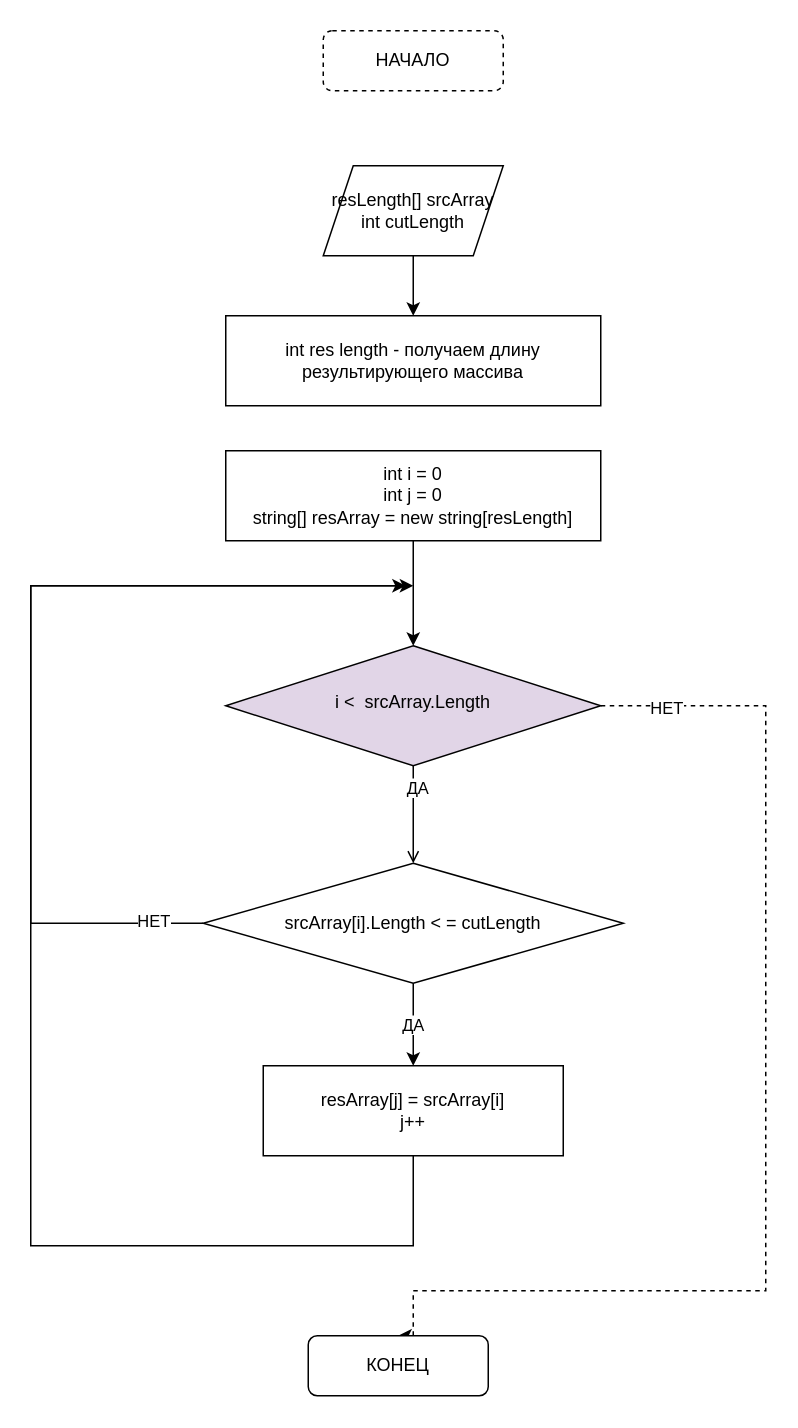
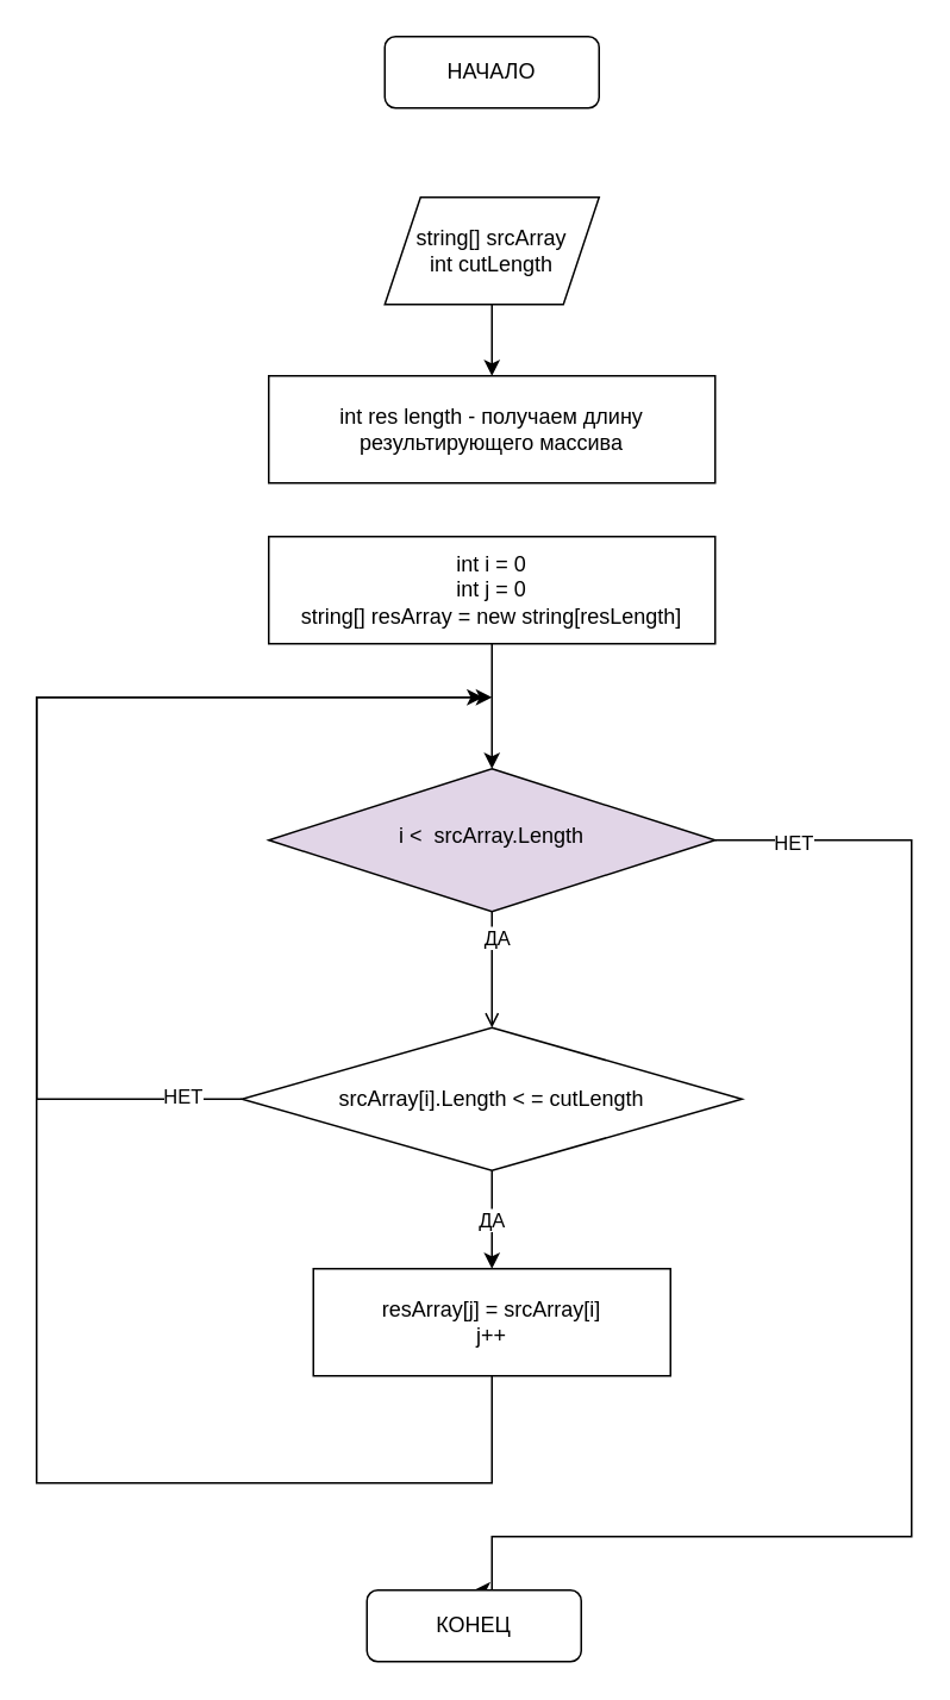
  <mxCell id="0" />
  <mxCell id="1" parent="0" />
- <mxCell id="2" value="НАЧАЛО" style="rounded=1;whiteSpace=wrap;html=1;fontSize=12;glass=0;strokeWidth=1;shadow=0;dashed=1;" parent="1" vertex="1"><mxGeometry x="215" y="20" width="120" height="40" as="geometry" /></mxCell>
+ <mxCell id="2" value="НАЧАЛО" style="rounded=1;whiteSpace=wrap;html=1;fontSize=12;glass=0;strokeWidth=1;shadow=0;" parent="1" vertex="1"><mxGeometry x="215" y="20" width="120" height="40" as="geometry" /></mxCell>
  <mxCell id="3" style="edgeStyle=orthogonalEdgeStyle;rounded=0;orthogonalLoop=1;jettySize=auto;html=1;exitX=0.5;exitY=1;exitDx=0;exitDy=0;entryX=0.5;entryY=0;entryDx=0;entryDy=0;endArrow=open;" edge="1" parent="1" source="7" target="17"><mxGeometry relative="1" as="geometry" /></mxCell>
  <mxCell id="4" value="ДА" style="edgeLabel;html=1;align=center;verticalAlign=middle;resizable=0;points=[];" vertex="1" connectable="0" parent="3"><mxGeometry x="-0.584" y="2" relative="1" as="geometry"><mxPoint as="offset" /></mxGeometry></mxCell>
- <mxCell id="5" style="edgeStyle=orthogonalEdgeStyle;rounded=0;orthogonalLoop=1;jettySize=auto;html=1;exitX=1;exitY=0.5;exitDx=0;exitDy=0;entryX=0.5;entryY=0;entryDx=0;entryDy=0;dashed=1;" edge="1" parent="1" source="7" target="8"><mxGeometry relative="1" as="geometry"><Array as="points"><mxPoint x="510" y="470" /><mxPoint x="510" y="860" /><mxPoint x="275" y="860" /></Array></mxGeometry></mxCell>
+ <mxCell id="5" style="edgeStyle=orthogonalEdgeStyle;rounded=0;orthogonalLoop=1;jettySize=auto;html=1;exitX=1;exitY=0.5;exitDx=0;exitDy=0;entryX=0.5;entryY=0;entryDx=0;entryDy=0;" edge="1" parent="1" source="7" target="8"><mxGeometry relative="1" as="geometry"><Array as="points"><mxPoint x="510" y="470" /><mxPoint x="510" y="860" /><mxPoint x="275" y="860" /></Array></mxGeometry></mxCell>
  <mxCell id="6" value="НЕТ" style="edgeLabel;html=1;align=center;verticalAlign=middle;resizable=0;points=[];" vertex="1" connectable="0" parent="5"><mxGeometry x="-0.888" y="-1" relative="1" as="geometry"><mxPoint as="offset" /></mxGeometry></mxCell>
  <mxCell id="7" value="i &amp;lt;&amp;nbsp; srcArray.Length" style="rhombus;whiteSpace=wrap;html=1;shadow=0;fontFamily=Helvetica;fontSize=12;align=center;strokeWidth=1;spacing=6;spacingTop=-4;fillColor=#e1d5e7;" parent="1" vertex="1"><mxGeometry x="150" y="430" width="250" height="80" as="geometry" /></mxCell>
  <mxCell id="8" value="КОНЕЦ" style="rounded=1;whiteSpace=wrap;html=1;fontSize=12;glass=0;strokeWidth=1;shadow=0;" parent="1" vertex="1"><mxGeometry x="205" y="890" width="120" height="40" as="geometry" /></mxCell>
  <mxCell id="9" style="edgeStyle=orthogonalEdgeStyle;rounded=0;orthogonalLoop=1;jettySize=auto;html=1;exitX=0.5;exitY=1;exitDx=0;exitDy=0;" edge="1" parent="1" source="10" target="11"><mxGeometry relative="1" as="geometry" /></mxCell>
- <mxCell id="10" value="resLength[] srcArray&lt;br&gt;int cutLength" style="shape=parallelogram;perimeter=parallelogramPerimeter;whiteSpace=wrap;html=1;fixedSize=1;" vertex="1" parent="1"><mxGeometry x="215" y="110" width="120" height="60" as="geometry" /></mxCell>
+ <mxCell id="10" value="string[] srcArray&lt;br&gt;int cutLength" style="shape=parallelogram;perimeter=parallelogramPerimeter;whiteSpace=wrap;html=1;fixedSize=1;" vertex="1" parent="1"><mxGeometry x="215" y="110" width="120" height="60" as="geometry" /></mxCell>
  <mxCell id="11" value="int res length - получаем длину результирующего массива" style="rounded=0;whiteSpace=wrap;html=1;" vertex="1" parent="1"><mxGeometry x="150" y="210" width="250" height="60" as="geometry" /></mxCell>
  <mxCell id="12" style="edgeStyle=orthogonalEdgeStyle;rounded=0;orthogonalLoop=1;jettySize=auto;html=1;exitX=0.5;exitY=1;exitDx=0;exitDy=0;entryX=0.5;entryY=0;entryDx=0;entryDy=0;" edge="1" parent="1" source="13" target="7"><mxGeometry relative="1" as="geometry" /></mxCell>
  <mxCell id="13" value="int i = 0&lt;br&gt;int j = 0&lt;br&gt;string[] resArray = new string[resLength]" style="rounded=0;whiteSpace=wrap;html=1;" vertex="1" parent="1"><mxGeometry x="150" y="300" width="250" height="60" as="geometry" /></mxCell>
  <mxCell id="14" value="ДА" style="edgeStyle=orthogonalEdgeStyle;rounded=0;orthogonalLoop=1;jettySize=auto;html=1;exitX=0.5;exitY=1;exitDx=0;exitDy=0;entryX=0.5;entryY=0;entryDx=0;entryDy=0;" edge="1" parent="1" source="17" target="19"><mxGeometry relative="1" as="geometry" /></mxCell>
  <mxCell id="15" style="edgeStyle=orthogonalEdgeStyle;rounded=0;orthogonalLoop=1;jettySize=auto;html=1;exitX=0;exitY=0.5;exitDx=0;exitDy=0;" edge="1" parent="1" source="17"><mxGeometry relative="1" as="geometry"><mxPoint x="270" y="390" as="targetPoint" /><Array as="points"><mxPoint x="20" y="615" /><mxPoint x="20" y="390" /></Array></mxGeometry></mxCell>
  <mxCell id="16" value="НЕТ" style="edgeLabel;html=1;align=center;verticalAlign=middle;resizable=0;points=[];" vertex="1" connectable="0" parent="15"><mxGeometry x="-0.884" y="-2" relative="1" as="geometry"><mxPoint as="offset" /></mxGeometry></mxCell>
  <mxCell id="17" value="srcArray[i].Length &amp;lt; = cutLength" style="rhombus;whiteSpace=wrap;html=1;" vertex="1" parent="1"><mxGeometry x="135" y="575" width="280" height="80" as="geometry" /></mxCell>
  <mxCell id="18" style="edgeStyle=orthogonalEdgeStyle;rounded=0;orthogonalLoop=1;jettySize=auto;html=1;" edge="1" parent="1" source="19"><mxGeometry relative="1" as="geometry"><mxPoint x="275" y="390" as="targetPoint" /><Array as="points"><mxPoint x="275" y="830" /><mxPoint x="20" y="830" /><mxPoint x="20" y="390" /></Array></mxGeometry></mxCell>
  <mxCell id="19" value="resArray[j] = srcArray[i]&lt;br&gt;j++" style="rounded=0;whiteSpace=wrap;html=1;" vertex="1" parent="1"><mxGeometry x="175" y="710" width="200" height="60" as="geometry" /></mxCell>
